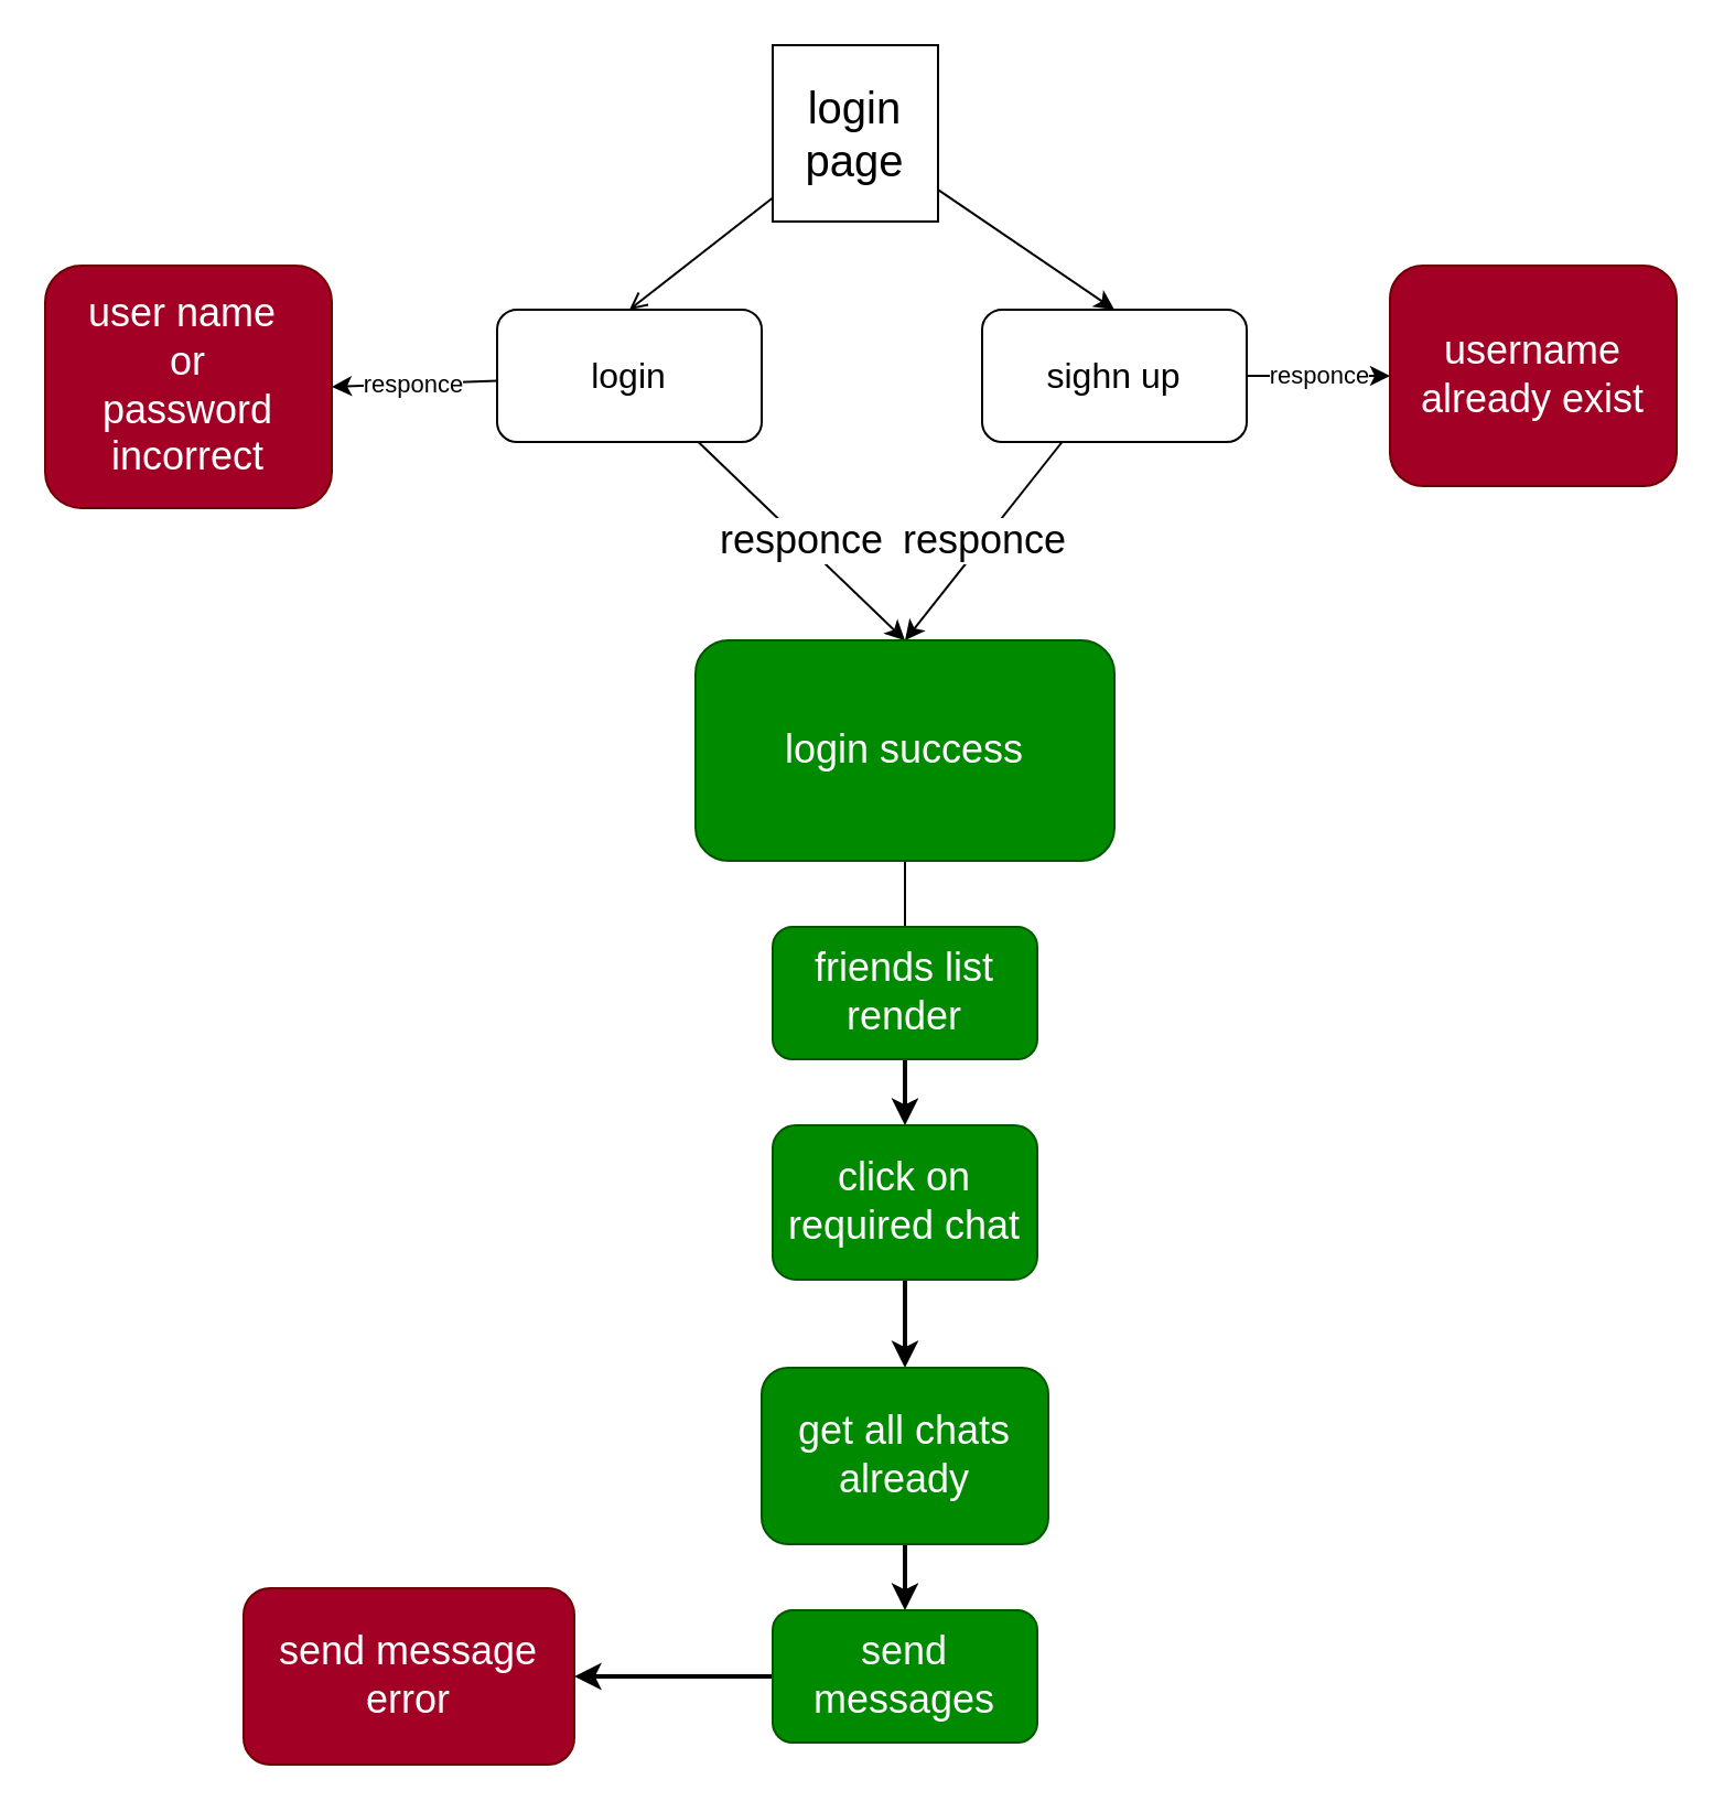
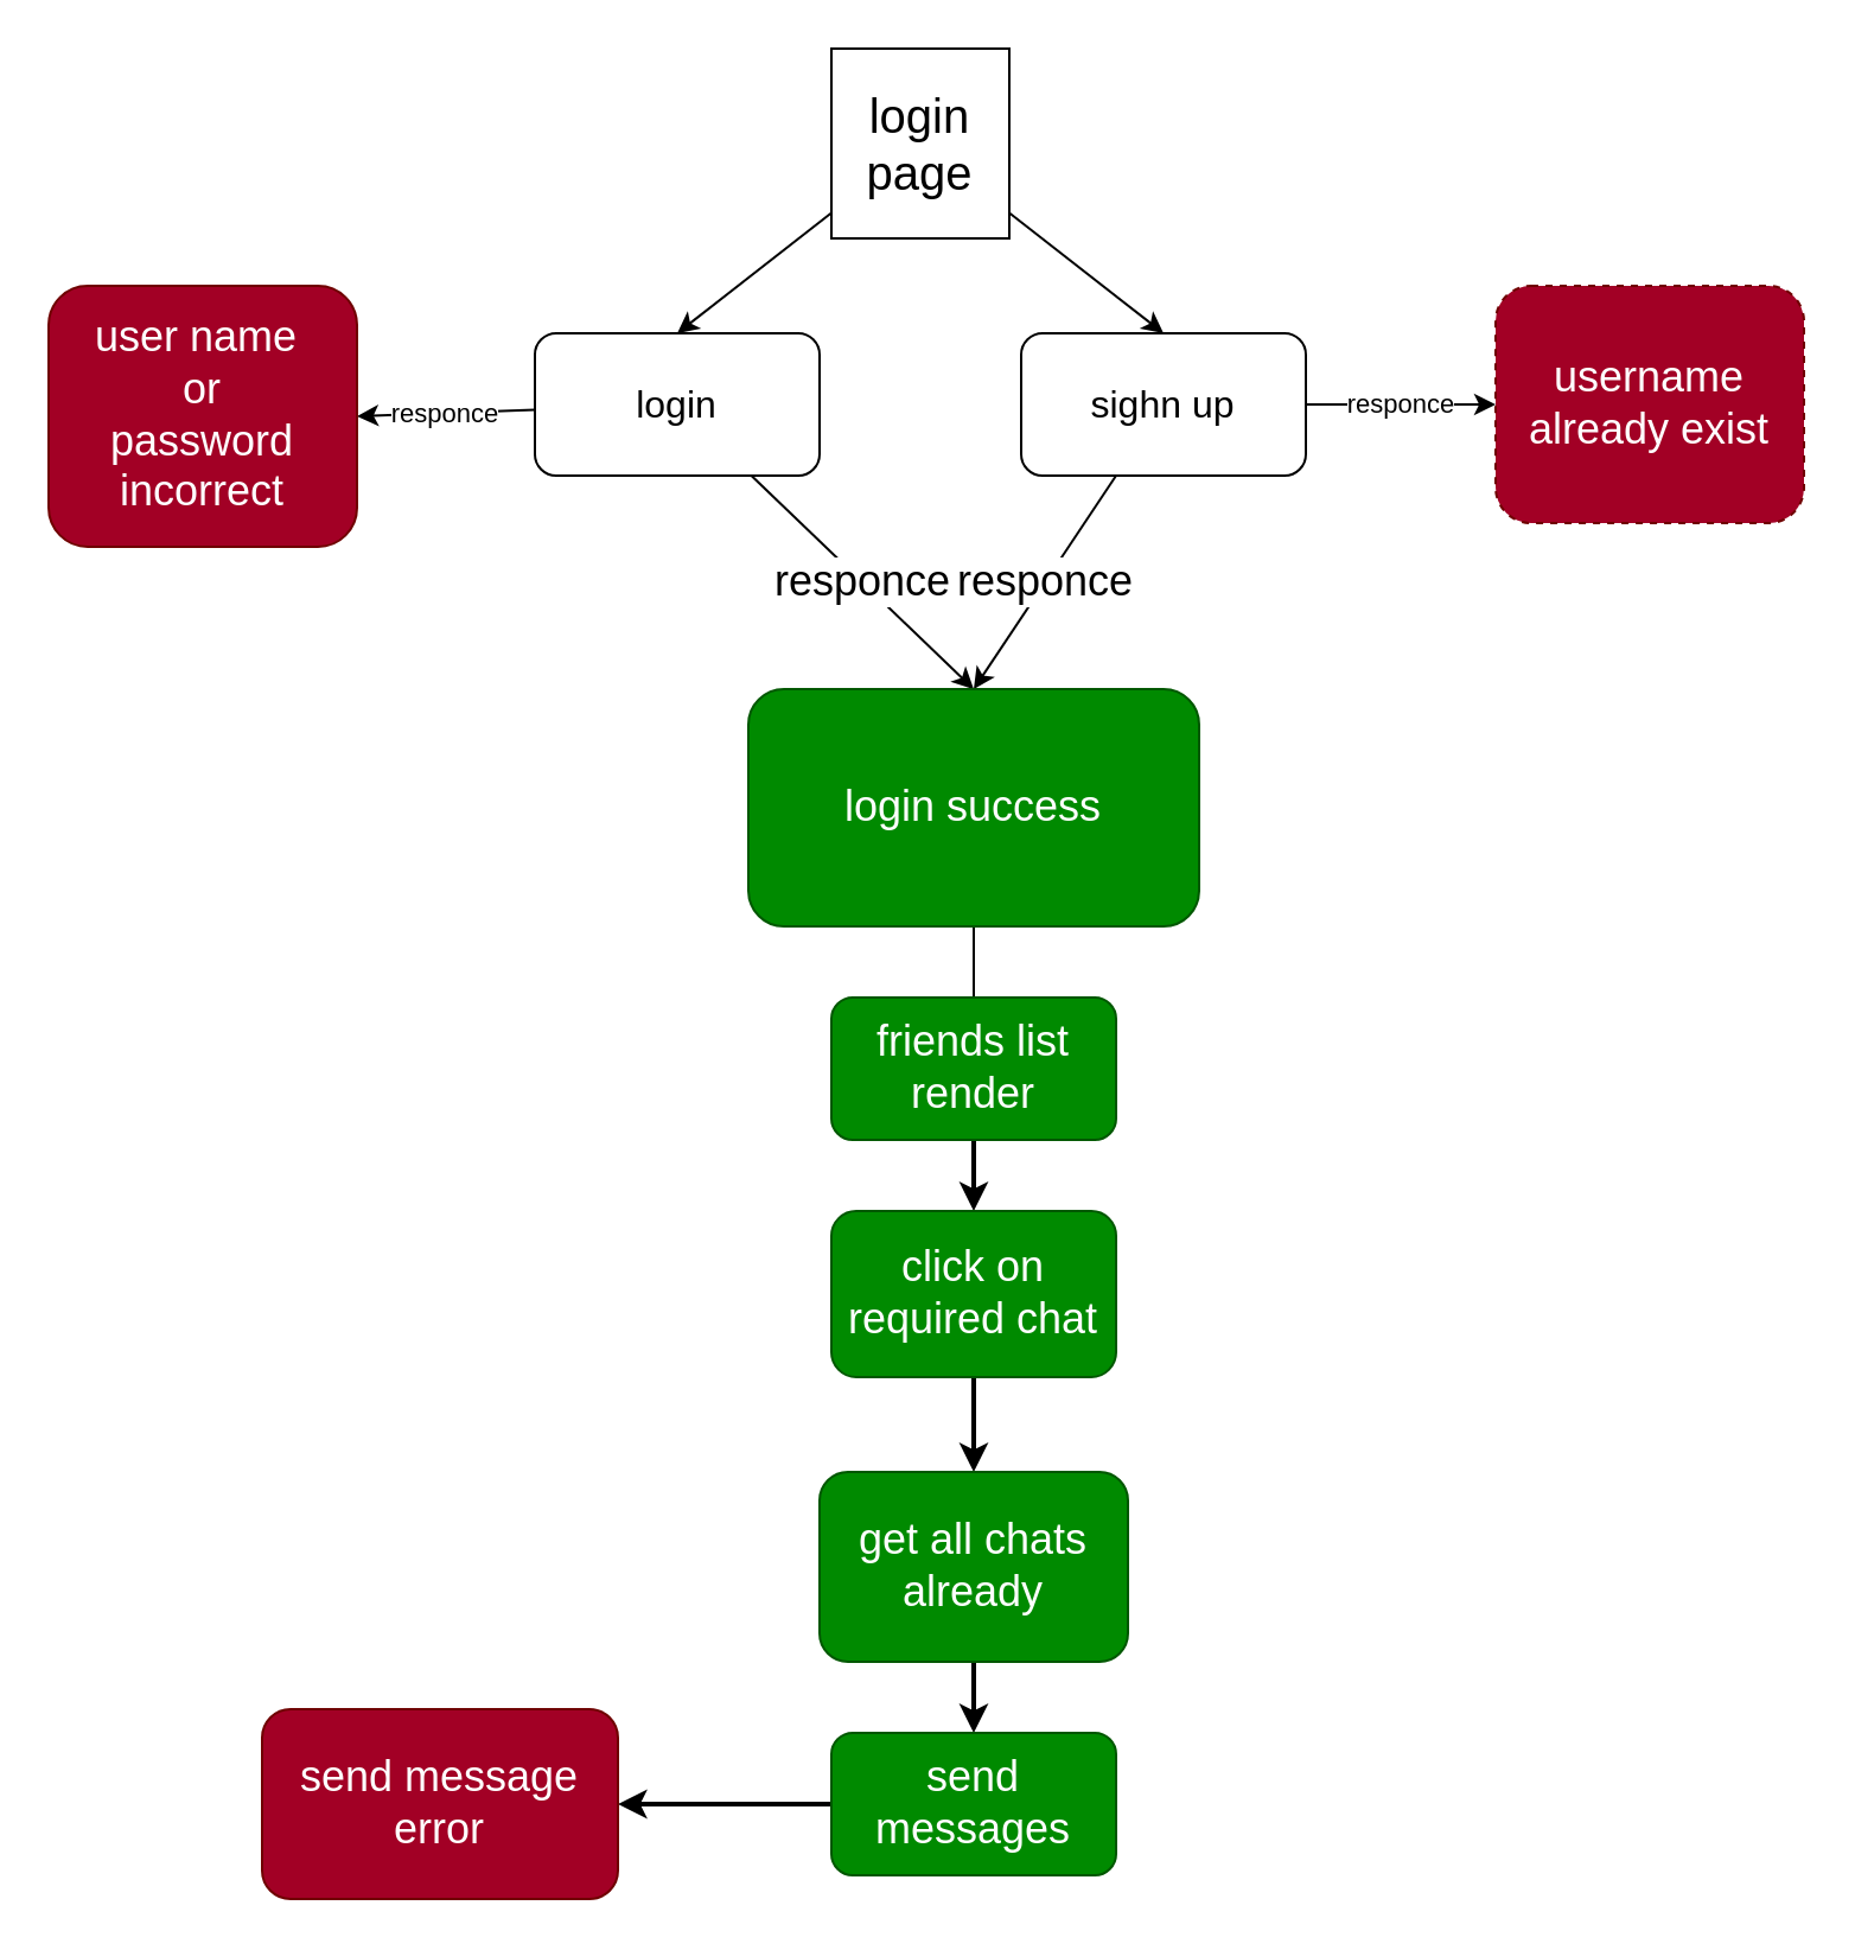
  <mxCell id="0" />
  <mxCell id="1" parent="0" />
  <mxCell id="2" value="responce" style="edgeStyle=none;html=1;fontSize=18;entryX=0.5;entryY=0;entryDx=0;entryDy=0;" parent="1" source="4" target="11" edge="1"><mxGeometry relative="1" as="geometry"><mxPoint x="505" y="260" as="targetPoint" /></mxGeometry></mxCell>
  <mxCell id="3" value="responce" style="edgeStyle=none;html=1;entryX=0;entryY=0.5;entryDx=0;entryDy=0;" parent="1" source="4" target="5" edge="1"><mxGeometry relative="1" as="geometry" /></mxCell>
- <mxCell id="4" value="&lt;font size=&quot;3&quot;&gt;sighn up&lt;br&gt;&lt;/font&gt;" style="rounded=1;whiteSpace=wrap;html=1;" parent="1" vertex="1"><mxGeometry x="445" y="140" width="120" height="60" as="geometry" /></mxCell>
- <mxCell id="5" value="username already exist" style="rounded=1;whiteSpace=wrap;html=1;fontSize=18;fillColor=#a20025;fontColor=#ffffff;strokeColor=#6F0000;" parent="1" vertex="1"><mxGeometry x="630" y="120" width="130" height="100" as="geometry" /></mxCell>
+ <mxCell id="4" value="&lt;font size=&quot;3&quot;&gt;sighn up&lt;br&gt;&lt;/font&gt;" style="rounded=1;whiteSpace=wrap;html=1;" parent="1" vertex="1"><mxGeometry x="430" y="140" width="120" height="60" as="geometry" /></mxCell>
+ <mxCell id="5" value="username already exist" style="rounded=1;whiteSpace=wrap;html=1;fontSize=18;fillColor=#a20025;fontColor=#ffffff;strokeColor=#6F0000;dashed=1;" parent="1" vertex="1"><mxGeometry x="630" y="120" width="130" height="100" as="geometry" /></mxCell>
  <mxCell id="6" value="responce" style="edgeStyle=none;html=1;fontSize=18;entryX=0.5;entryY=0;entryDx=0;entryDy=0;" parent="1" source="8" target="11" edge="1"><mxGeometry relative="1" as="geometry"><mxPoint x="465" y="230" as="targetPoint" /></mxGeometry></mxCell>
  <mxCell id="7" value="responce" style="edgeStyle=none;html=1;entryX=1;entryY=0.5;entryDx=0;entryDy=0;" parent="1" source="8" target="9" edge="1"><mxGeometry relative="1" as="geometry" /></mxCell>
  <mxCell id="8" value="&lt;font size=&quot;3&quot;&gt;login&lt;br&gt;&lt;/font&gt;" style="rounded=1;whiteSpace=wrap;html=1;" parent="1" vertex="1"><mxGeometry x="225" y="140" width="120" height="60" as="geometry" /></mxCell>
  <mxCell id="9" value="user name&amp;nbsp;&lt;br&gt;or&lt;br&gt;password&lt;br&gt;incorrect" style="rounded=1;whiteSpace=wrap;html=1;fontSize=18;fillColor=#a20025;fontColor=#ffffff;strokeColor=#6F0000;" parent="1" vertex="1"><mxGeometry x="20" y="120" width="130" height="110" as="geometry" /></mxCell>
  <mxCell id="10" value="" style="edgeStyle=none;html=1;endArrow=none;" parent="1" source="11" target="16" edge="1"><mxGeometry relative="1" as="geometry" /></mxCell>
  <mxCell id="11" value="login success" style="rounded=1;whiteSpace=wrap;html=1;fontSize=18;fillColor=#008a00;fontColor=#ffffff;strokeColor=#005700;" parent="1" vertex="1"><mxGeometry x="315" y="290" width="190" height="100" as="geometry" /></mxCell>
  <mxCell id="12" style="edgeStyle=none;html=1;entryX=0.5;entryY=0;entryDx=0;entryDy=0;fontSize=20;" parent="1" source="14" target="4" edge="1"><mxGeometry relative="1" as="geometry" /></mxCell>
- <mxCell id="13" style="edgeStyle=none;html=1;entryX=0.5;entryY=0;entryDx=0;entryDy=0;fontSize=20;endArrow=open;" parent="1" source="14" target="8" edge="1"><mxGeometry relative="1" as="geometry" /></mxCell>
+ <mxCell id="13" style="edgeStyle=none;html=1;entryX=0.5;entryY=0;entryDx=0;entryDy=0;fontSize=20;" parent="1" source="14" target="8" edge="1"><mxGeometry relative="1" as="geometry" /></mxCell>
  <mxCell id="14" value="&lt;font style=&quot;font-size: 20px;&quot;&gt;login page&lt;/font&gt;" style="rounded=0;whiteSpace=wrap;html=1;" parent="1" vertex="1"><mxGeometry x="350" y="20" width="75" height="80" as="geometry" /></mxCell>
  <mxCell id="15" style="edgeStyle=none;html=1;strokeWidth=2;" parent="1" source="16" target="18" edge="1"><mxGeometry relative="1" as="geometry"><mxPoint x="410" y="570" as="targetPoint" /></mxGeometry></mxCell>
  <mxCell id="16" value="friends list&lt;br&gt;render" style="whiteSpace=wrap;html=1;fontSize=18;fillColor=#008a00;strokeColor=#005700;fontColor=#ffffff;rounded=1;" parent="1" vertex="1"><mxGeometry x="350" y="420" width="120" height="60" as="geometry" /></mxCell>
  <mxCell id="17" value="" style="edgeStyle=none;html=1;strokeWidth=2;fontSize=18;" parent="1" source="18" target="20" edge="1"><mxGeometry relative="1" as="geometry" /></mxCell>
  <mxCell id="18" value="&lt;span style=&quot;font-size: 18px;&quot;&gt;click on required chat&lt;br&gt;&lt;/span&gt;" style="rounded=1;whiteSpace=wrap;html=1;fillColor=#008a00;fontColor=#ffffff;strokeColor=#005700;" parent="1" vertex="1"><mxGeometry x="350" y="510" width="120" height="70" as="geometry" /></mxCell>
  <mxCell id="19" value="" style="edgeStyle=none;html=1;strokeWidth=2;fontSize=18;" parent="1" source="20" target="22" edge="1"><mxGeometry relative="1" as="geometry" /></mxCell>
  <mxCell id="20" value="&lt;font style=&quot;font-size: 18px;&quot;&gt;get all chats&lt;br&gt;already&lt;/font&gt;" style="whiteSpace=wrap;html=1;fillColor=#008a00;strokeColor=#005700;fontColor=#ffffff;rounded=1;" parent="1" vertex="1"><mxGeometry x="345" y="620" width="130" height="80" as="geometry" /></mxCell>
  <mxCell id="21" value="" style="edgeStyle=none;html=1;strokeWidth=2;fontSize=18;" parent="1" source="22" target="23" edge="1"><mxGeometry relative="1" as="geometry" /></mxCell>
  <mxCell id="22" value="&lt;font style=&quot;font-size: 18px;&quot;&gt;send messages&lt;/font&gt;" style="whiteSpace=wrap;html=1;fillColor=#008a00;strokeColor=#005700;fontColor=#ffffff;rounded=1;" parent="1" vertex="1"><mxGeometry x="350" y="730" width="120" height="60" as="geometry" /></mxCell>
  <mxCell id="23" value="&lt;font style=&quot;font-size: 18px;&quot;&gt;send message error&lt;/font&gt;" style="whiteSpace=wrap;html=1;fillColor=#a20025;strokeColor=#6F0000;fontColor=#ffffff;rounded=1;" parent="1" vertex="1"><mxGeometry x="110" y="720" width="150" height="80" as="geometry" /></mxCell>
